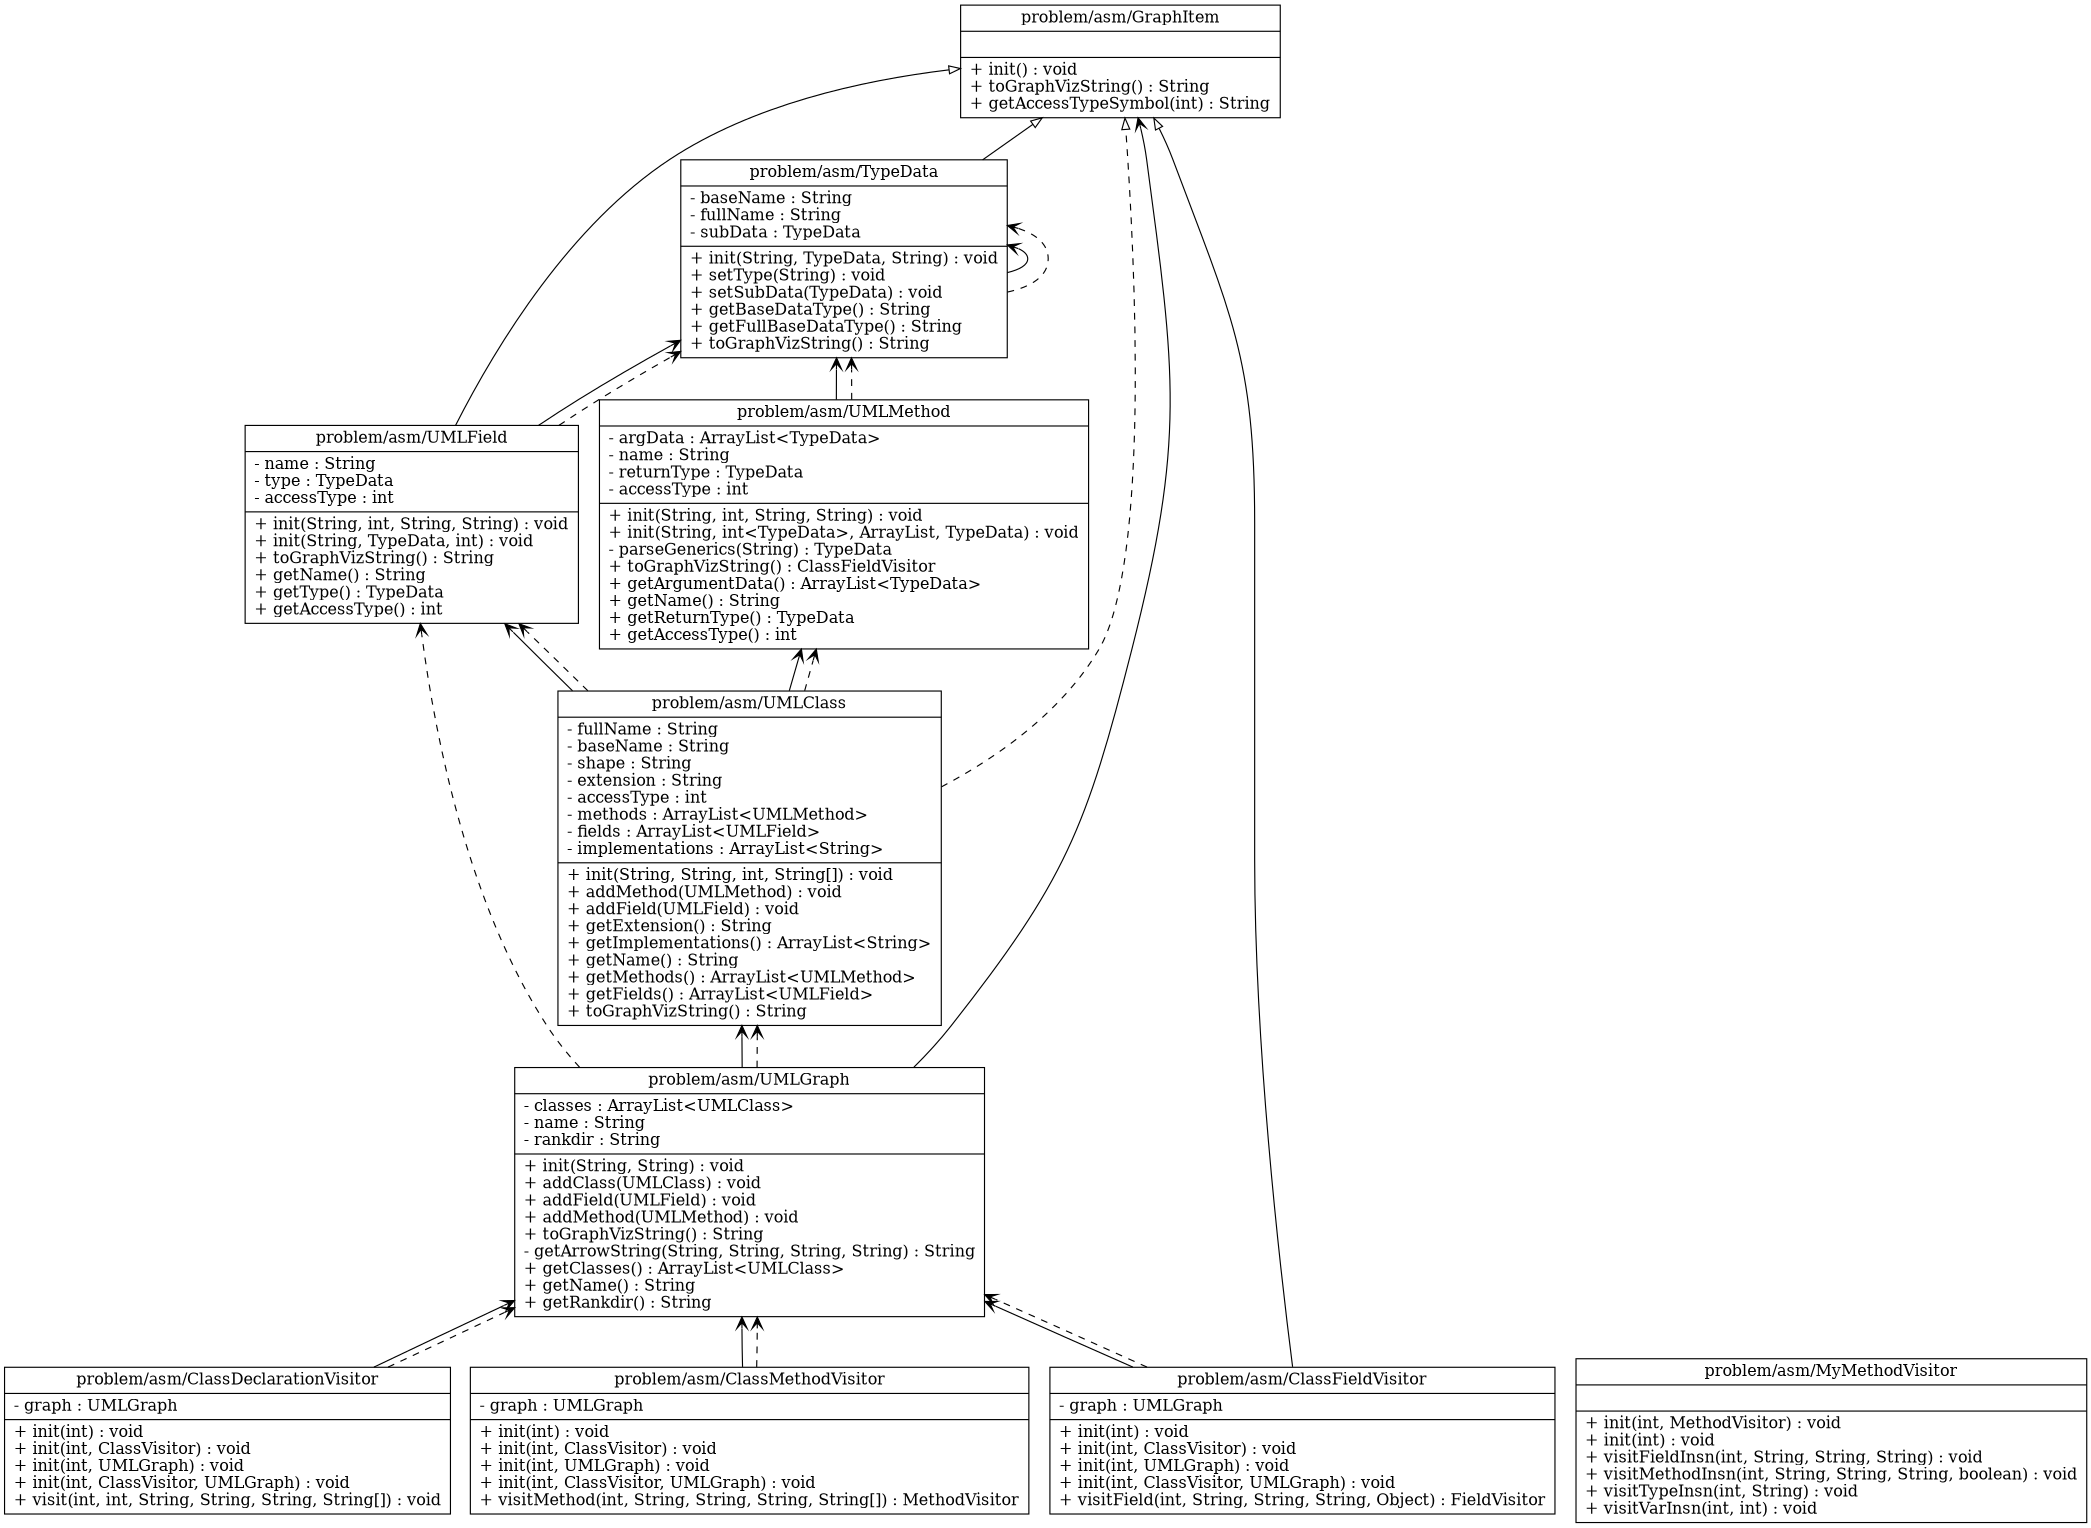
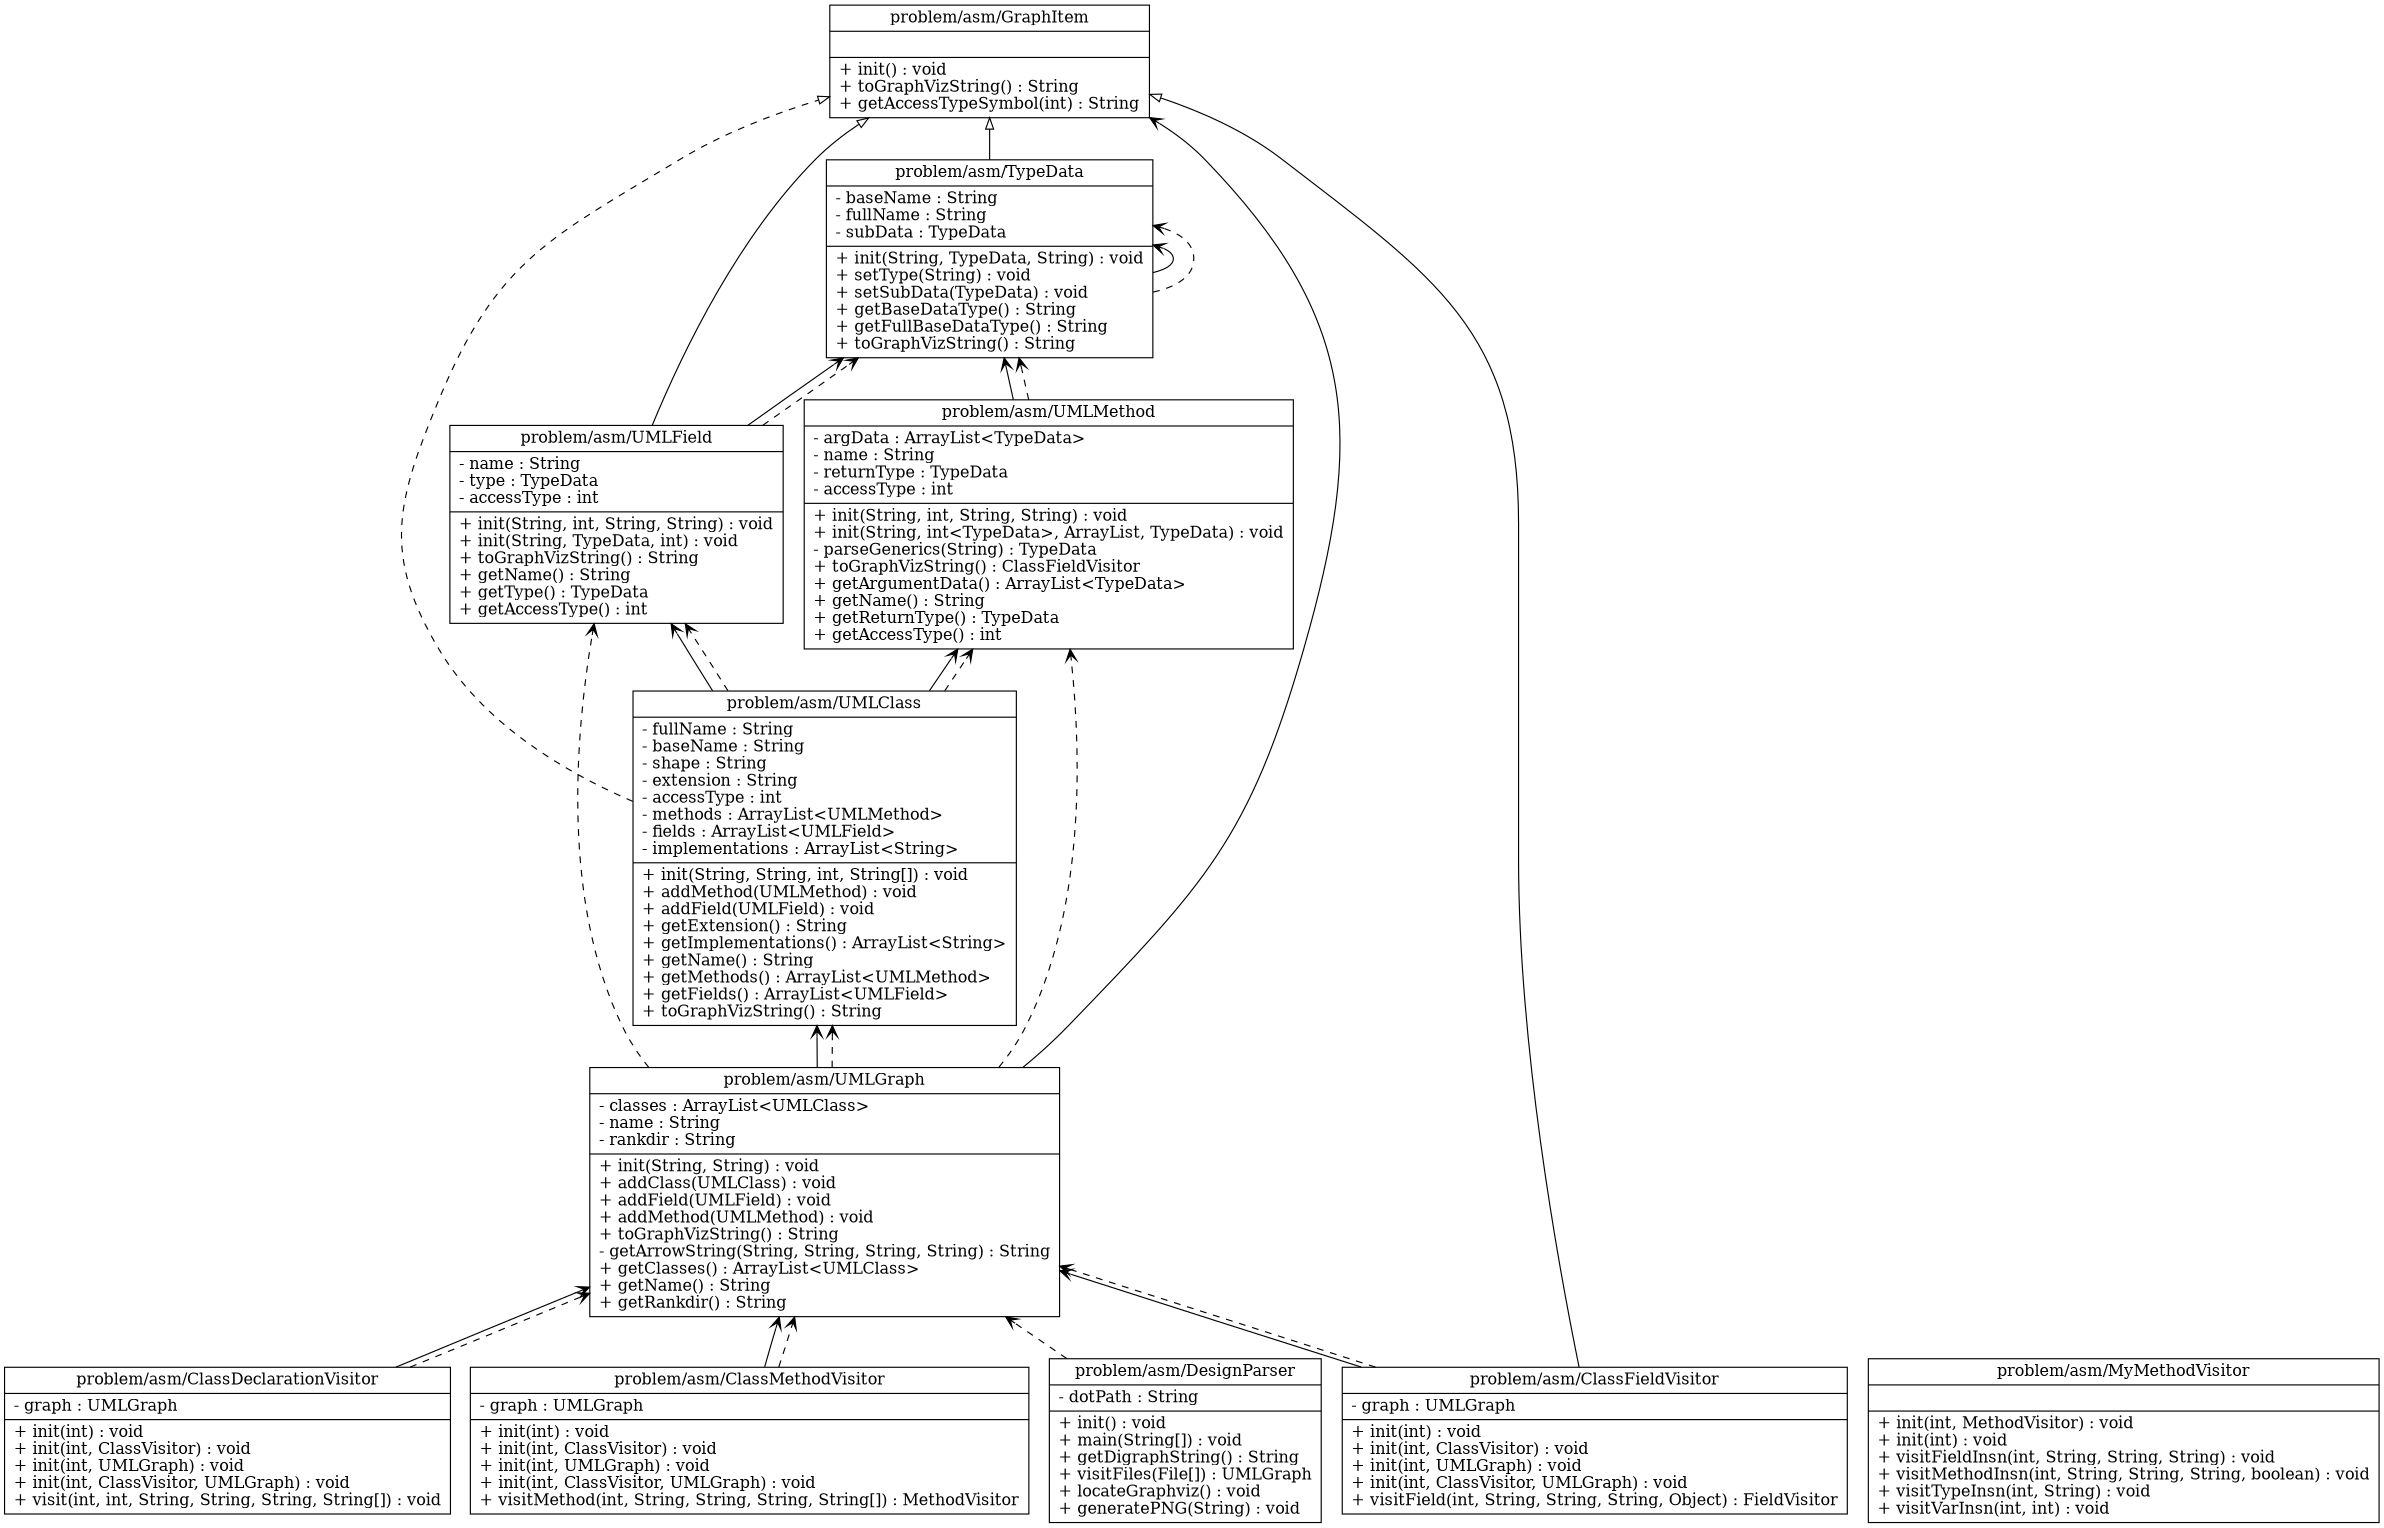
  digraph {
    rankdir=BT
    node [shape=record]
    edge [arrowhead=vee style=dashed]
    n1 [label="{problem/asm/ClassDeclarationVisitor|- graph : UMLGraph\l|+ init(int) : void\l+ init(int, ClassVisitor) : void\l+ init(int, UMLGraph) : void\l+ init(int, ClassVisitor, UMLGraph) : void\l+ visit(int, int, String, String, String, String[]) : void\l}"]
    n2 [label="{problem/asm/UMLGraph|- classes : ArrayList\<UMLClass\>\l- name : String\l- rankdir : String\l|+ init(String, String) : void\l+ addClass(UMLClass) : void\l+ addField(UMLField) : void\l+ addMethod(UMLMethod) : void\l+ toGraphVizString() : String\l- getArrowString(String, String, String, String) : String\l+ getClasses() : ArrayList\<UMLClass\>\l+ getName() : String\l+ getRankdir() : String\l}"]
    n3 [label="{problem/asm/GraphItem||+ init() : void\l+ toGraphVizString() : String\l+ getAccessTypeSymbol(int) : String\l}"]
    n4 [label="{problem/asm/UMLClass|- fullName : String\l- baseName : String\l- shape : String\l- extension : String\l- accessType : int\l- methods : ArrayList\<UMLMethod\>\l- fields : ArrayList\<UMLField\>\l- implementations : ArrayList\<String\>\l|+ init(String, String, int, String[]) : void\l+ addMethod(UMLMethod) : void\l+ addField(UMLField) : void\l+ getExtension() : String\l+ getImplementations() : ArrayList\<String\>\l+ getName() : String\l+ getMethods() : ArrayList\<UMLMethod\>\l+ getFields() : ArrayList\<UMLField\>\l+ toGraphVizString() : String\l}"]
    n5 [label="{problem/asm/UMLField|- name : String\l- type : TypeData\l- accessType : int\l|+ init(String, int, String, String) : void\l+ init(String, TypeData, int) : void\l+ toGraphVizString() : String\l+ getName() : String\l+ getType() : TypeData\l+ getAccessType() : int\l}"]
    n6 [label="{problem/asm/UMLMethod|- argData : ArrayList\<TypeData\>\l- name : String\l- returnType : TypeData\l- accessType : int\l|+ init(String, int, String, String) : void\l+ init(String, int\<TypeData\>, ArrayList, TypeData) : void\l- parseGenerics(String) : TypeData\l+ toGraphVizString() : ClassFieldVisitor\l+ getArgumentData() : ArrayList\<TypeData\>\l+ getName() : String\l+ getReturnType() : TypeData\l+ getAccessType() : int\l}"]
    n7 [label="{problem/asm/ClassFieldVisitor|- graph : UMLGraph\l|+ init(int) : void\l+ init(int, ClassVisitor) : void\l+ init(int, UMLGraph) : void\l+ init(int, ClassVisitor, UMLGraph) : void\l+ visitField(int, String, String, String, Object) : FieldVisitor\l}"]
    n8 [label="{problem/asm/ClassMethodVisitor|- graph : UMLGraph\l|+ init(int) : void\l+ init(int, ClassVisitor) : void\l+ init(int, UMLGraph) : void\l+ init(int, ClassVisitor, UMLGraph) : void\l+ visitMethod(int, String, String, String, String[]) : MethodVisitor\l}"]
+   n9 [label="{problem/asm/DesignParser|- dotPath : String\l|+ init() : void\l+ main(String[]) : void\l+ getDigraphString() : String\l+ visitFiles(File[]) : UMLGraph\l+ locateGraphviz() : void\l+ generatePNG(String) : void\l}"]
    n10 [label="{problem/asm/MyMethodVisitor||+ init(int, MethodVisitor) : void\l+ init(int) : void\l+ visitFieldInsn(int, String, String, String) : void\l+ visitMethodInsn(int, String, String, String, boolean) : void\l+ visitTypeInsn(int, String) : void\l+ visitVarInsn(int, int) : void\l}"]
    n11 [label="{problem/asm/TypeData|- baseName : String\l- fullName : String\l- subData : TypeData\l|+ init(String, TypeData, String) : void\l+ setType(String) : void\l+ setSubData(TypeData) : void\l+ getBaseDataType() : String\l+ getFullBaseDataType() : String\l+ toGraphVizString() : String\l}"]
    n1 -> n2 [style=solid]
    n1 -> n2
    n2 -> n3 [style=""]
    n2 -> n4 [style=solid]
    n2 -> n4
    n2 -> n5
+   n2 -> n6
    n4 -> n3 [arrowhead=onormal]
    n4 -> n5 [style=solid]
    n4 -> n5
    n4 -> n6 [style=solid]
    n4 -> n6
    n5 -> n3 [arrowhead=onormal style=""]
    n5 -> n11 [style=solid]
    n5 -> n11
    n6 -> n11 [style=solid]
    n6 -> n11
    n7 -> n2 [style=solid]
    n7 -> n2
    n7 -> n3 [arrowhead=onormal style=""]
    n8 -> n2 [style=solid]
    n8 -> n2
+   n9 -> n2
    n11 -> n3 [arrowhead=onormal style=""]
    n11 -> n11 [style=solid]
    n11 -> n11
  }
